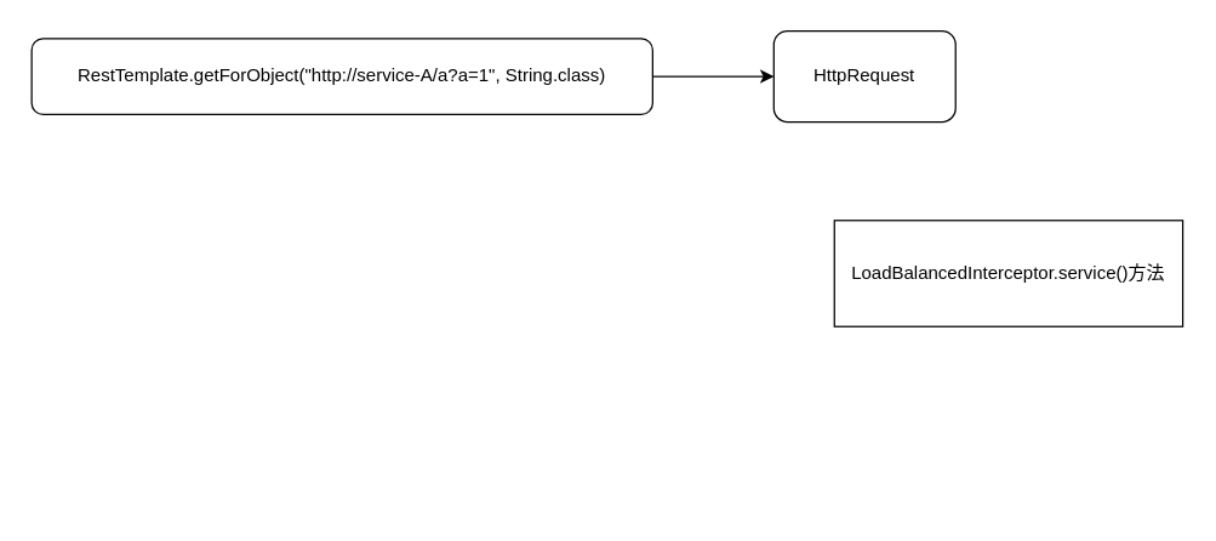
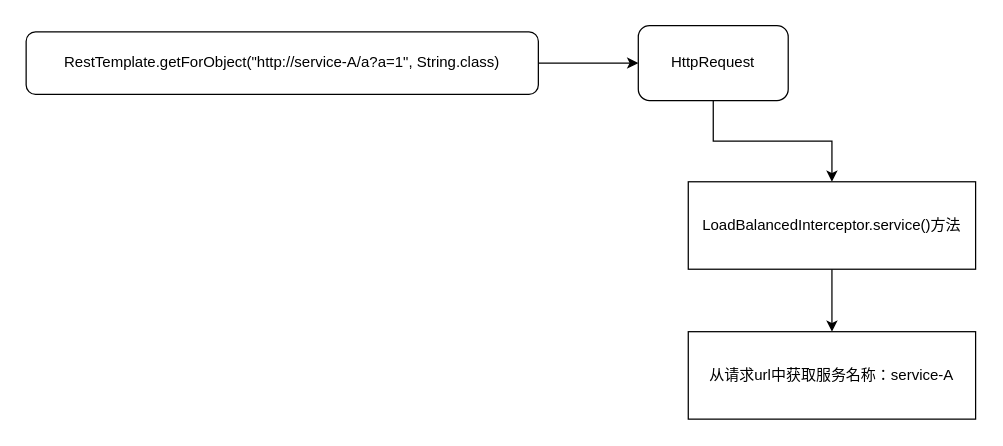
  <mxCell id="0" />
  <mxCell id="1" parent="0" />
  <mxCell id="2" value="" style="edgeStyle=orthogonalEdgeStyle;rounded=0;orthogonalLoop=1;jettySize=auto;html=1;" edge="1" parent="1" source="3"><mxGeometry relative="1" as="geometry"><mxPoint x="510" y="50" as="targetPoint" /></mxGeometry></mxCell>
  <mxCell id="3" value="&lt;span&gt;RestTemplate.getForObject(&lt;/span&gt;&lt;span&gt;&quot;http://service-A/a?a=1&quot;, String.class)&lt;/span&gt;" style="rounded=1;whiteSpace=wrap;html=1;" vertex="1" parent="1"><mxGeometry x="20" y="25" width="410" height="50" as="geometry" /></mxCell>
+ <mxCell id="4" style="edgeStyle=orthogonalEdgeStyle;rounded=0;orthogonalLoop=1;jettySize=auto;html=1;entryX=0.5;entryY=0;entryDx=0;entryDy=0;" edge="1" parent="1" source="5" target="7"><mxGeometry relative="1" as="geometry" /></mxCell>
  <mxCell id="5" value="HttpRequest" style="rounded=1;whiteSpace=wrap;html=1;" vertex="1" parent="1"><mxGeometry x="510" y="20" width="120" height="60" as="geometry" /></mxCell>
+ <mxCell id="6" style="edgeStyle=orthogonalEdgeStyle;rounded=0;orthogonalLoop=1;jettySize=auto;html=1;exitX=0.5;exitY=1;exitDx=0;exitDy=0;" edge="1" parent="1" source="7" target="8"><mxGeometry relative="1" as="geometry" /></mxCell>
  <mxCell id="7" value="LoadBalancedInterceptor.service()方法" style="rounded=0;whiteSpace=wrap;html=1;" vertex="1" parent="1"><mxGeometry x="550" y="145" width="230" height="70" as="geometry" /></mxCell>
+ <mxCell id="8" value="从请求url中获取服务名称：service-A" style="rounded=0;whiteSpace=wrap;html=1;" vertex="1" parent="1"><mxGeometry x="550" y="265" width="230" height="70" as="geometry" /></mxCell>
